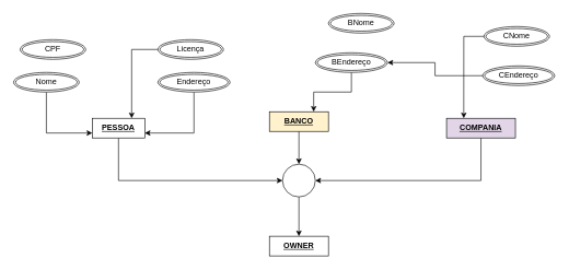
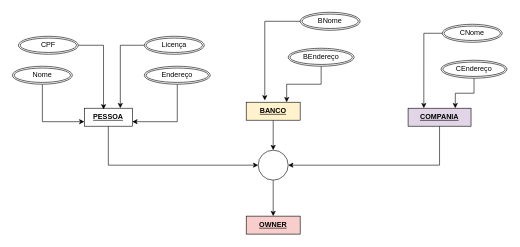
  <mxCell id="0" />
  <mxCell id="1" parent="0" />
  <mxCell id="2" style="edgeStyle=orthogonalEdgeStyle;rounded=0;orthogonalLoop=1;jettySize=auto;html=1;exitX=0.5;exitY=1;exitDx=0;exitDy=0;entryX=0;entryY=0.5;entryDx=0;entryDy=0;" edge="1" parent="1" source="3" target="7"><mxGeometry relative="1" as="geometry" /></mxCell>
  <mxCell id="3" value="&lt;b&gt;&lt;u&gt;PESSOA&lt;/u&gt;&lt;/b&gt;" style="rounded=0;whiteSpace=wrap;html=1;" vertex="1" parent="1"><mxGeometry x="140" y="180" width="80" height="30" as="geometry" /></mxCell>
  <mxCell id="4" style="edgeStyle=orthogonalEdgeStyle;rounded=0;orthogonalLoop=1;jettySize=auto;html=1;exitX=0.5;exitY=1;exitDx=0;exitDy=0;entryX=0.5;entryY=0;entryDx=0;entryDy=0;" edge="1" parent="1" source="5" target="7"><mxGeometry relative="1" as="geometry" /></mxCell>
  <mxCell id="5" value="&lt;b&gt;&lt;u&gt;BANCO&lt;/u&gt;&lt;/b&gt;" style="rounded=0;whiteSpace=wrap;html=1;fillColor=#fff2cc;" vertex="1" parent="1"><mxGeometry x="410" y="170" width="90" height="30" as="geometry" /></mxCell>
  <mxCell id="6" style="edgeStyle=orthogonalEdgeStyle;rounded=0;orthogonalLoop=1;jettySize=auto;html=1;exitX=0.5;exitY=1;exitDx=0;exitDy=0;entryX=0.5;entryY=0;entryDx=0;entryDy=0;" edge="1" parent="1" source="7" target="26"><mxGeometry relative="1" as="geometry" /></mxCell>
  <mxCell id="7" value="" style="ellipse;whiteSpace=wrap;html=1;aspect=fixed;" vertex="1" parent="1"><mxGeometry x="430" y="250" width="50" height="50" as="geometry" /></mxCell>
  <mxCell id="8" style="edgeStyle=orthogonalEdgeStyle;rounded=0;orthogonalLoop=1;jettySize=auto;html=1;exitX=0.5;exitY=1;exitDx=0;exitDy=0;entryX=1;entryY=0.5;entryDx=0;entryDy=0;" edge="1" parent="1" source="9" target="7"><mxGeometry relative="1" as="geometry" /></mxCell>
  <mxCell id="9" value="&lt;b&gt;&lt;u&gt;COMPANIA&lt;/u&gt;&lt;/b&gt;" style="rounded=0;whiteSpace=wrap;html=1;fillColor=#e1d5e7;" vertex="1" parent="1"><mxGeometry x="680" y="180" width="105" height="30" as="geometry" /></mxCell>
+ <mxCell id="10" style="edgeStyle=orthogonalEdgeStyle;rounded=0;orthogonalLoop=1;jettySize=auto;html=1;exitX=1;exitY=0.5;exitDx=0;exitDy=0;entryX=0.4;entryY=0.067;entryDx=0;entryDy=0;entryPerimeter=0;" edge="1" parent="1" source="11" target="3"><mxGeometry relative="1" as="geometry" /></mxCell>
  <mxCell id="11" value="CPF" style="ellipse;shape=doubleEllipse;margin=3;whiteSpace=wrap;html=1;align=center;" vertex="1" parent="1"><mxGeometry x="30" y="60" width="100" height="30" as="geometry" /></mxCell>
  <mxCell id="12" style="edgeStyle=orthogonalEdgeStyle;rounded=0;orthogonalLoop=1;jettySize=auto;html=1;exitX=0;exitY=0.5;exitDx=0;exitDy=0;entryX=0.75;entryY=0;entryDx=0;entryDy=0;" edge="1" parent="1" source="13" target="3"><mxGeometry relative="1" as="geometry" /></mxCell>
  <mxCell id="13" value="Licença" style="ellipse;shape=doubleEllipse;margin=3;whiteSpace=wrap;html=1;align=center;" vertex="1" parent="1"><mxGeometry x="240" y="60" width="100" height="30" as="geometry" /></mxCell>
  <mxCell id="14" style="edgeStyle=orthogonalEdgeStyle;rounded=0;orthogonalLoop=1;jettySize=auto;html=1;exitX=0.5;exitY=1;exitDx=0;exitDy=0;entryX=0;entryY=0.75;entryDx=0;entryDy=0;" edge="1" parent="1" source="15" target="3"><mxGeometry relative="1" as="geometry" /></mxCell>
  <mxCell id="15" value="Nome" style="ellipse;shape=doubleEllipse;margin=3;whiteSpace=wrap;html=1;align=center;" vertex="1" parent="1"><mxGeometry x="20" y="110" width="100" height="30" as="geometry" /></mxCell>
  <mxCell id="16" style="edgeStyle=orthogonalEdgeStyle;rounded=0;orthogonalLoop=1;jettySize=auto;html=1;exitX=0.5;exitY=1;exitDx=0;exitDy=0;entryX=1;entryY=0.75;entryDx=0;entryDy=0;" edge="1" parent="1" source="17" target="3"><mxGeometry relative="1" as="geometry" /></mxCell>
  <mxCell id="17" value="Endereço" style="ellipse;shape=doubleEllipse;margin=3;whiteSpace=wrap;html=1;align=center;" vertex="1" parent="1"><mxGeometry x="240" y="110" width="110" height="30" as="geometry" /></mxCell>
+ <mxCell id="18" style="edgeStyle=orthogonalEdgeStyle;rounded=0;orthogonalLoop=1;jettySize=auto;html=1;exitX=0;exitY=0.5;exitDx=0;exitDy=0;entryX=0.344;entryY=-0.1;entryDx=0;entryDy=0;entryPerimeter=0;" edge="1" parent="1" source="19" target="5"><mxGeometry relative="1" as="geometry" /></mxCell>
  <mxCell id="19" value="BNome" style="ellipse;shape=doubleEllipse;margin=3;whiteSpace=wrap;html=1;align=center;" vertex="1" parent="1"><mxGeometry x="500" y="20" width="100" height="30" as="geometry" /></mxCell>
  <mxCell id="20" style="edgeStyle=orthogonalEdgeStyle;rounded=0;orthogonalLoop=1;jettySize=auto;html=1;entryX=0.75;entryY=0;entryDx=0;entryDy=0;" edge="1" parent="1" source="21" target="5"><mxGeometry relative="1" as="geometry" /></mxCell>
  <mxCell id="21" value="BEndereço" style="ellipse;shape=doubleEllipse;margin=3;whiteSpace=wrap;html=1;align=center;" vertex="1" parent="1"><mxGeometry x="480" y="80" width="110" height="30" as="geometry" /></mxCell>
  <mxCell id="22" style="edgeStyle=orthogonalEdgeStyle;rounded=0;orthogonalLoop=1;jettySize=auto;html=1;exitX=0;exitY=0.5;exitDx=0;exitDy=0;entryX=0.25;entryY=0;entryDx=0;entryDy=0;" edge="1" parent="1" source="23" target="9"><mxGeometry relative="1" as="geometry" /></mxCell>
  <mxCell id="23" value="CNome" style="ellipse;shape=doubleEllipse;margin=3;whiteSpace=wrap;html=1;align=center;" vertex="1" parent="1"><mxGeometry x="737" y="40" width="100" height="30" as="geometry" /></mxCell>
- <mxCell id="24" style="edgeStyle=orthogonalEdgeStyle;rounded=0;orthogonalLoop=1;jettySize=auto;html=1;" edge="1" parent="1" source="25" target="21"><mxGeometry relative="1" as="geometry" /></mxCell>
+ <mxCell id="24" style="edgeStyle=orthogonalEdgeStyle;rounded=0;orthogonalLoop=1;jettySize=auto;html=1;entryX=0.75;entryY=0;entryDx=0;entryDy=0;" edge="1" parent="1" source="25" target="9"><mxGeometry relative="1" as="geometry" /></mxCell>
  <mxCell id="25" value="CEndereço" style="ellipse;shape=doubleEllipse;margin=3;whiteSpace=wrap;html=1;align=center;" vertex="1" parent="1"><mxGeometry x="735" y="100" width="110" height="30" as="geometry" /></mxCell>
- <mxCell id="26" value="&lt;b&gt;&lt;u&gt;OWNER&lt;/u&gt;&lt;/b&gt;" style="rounded=0;whiteSpace=wrap;html=1;" vertex="1" parent="1"><mxGeometry x="410" y="360" width="90" height="30" as="geometry" /></mxCell>
+ <mxCell id="26" value="&lt;b&gt;&lt;u&gt;OWNER&lt;/u&gt;&lt;/b&gt;" style="rounded=0;whiteSpace=wrap;html=1;fillColor=#f8cecc;" vertex="1" parent="1"><mxGeometry x="410" y="360" width="90" height="30" as="geometry" /></mxCell>
